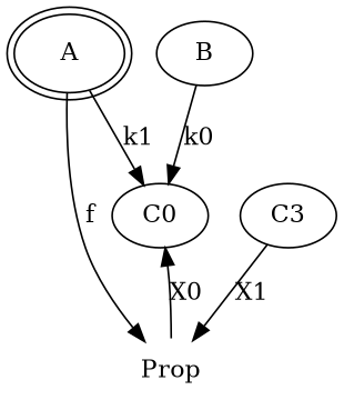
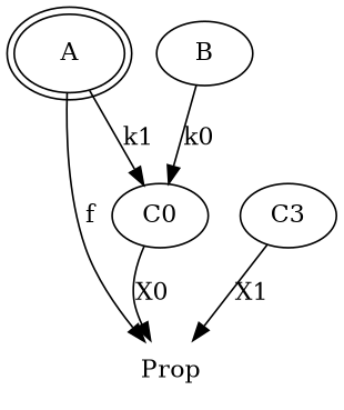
  digraph {
    node [peripheries=1]
    n1 [label=A peripheries=2]
    n2 [label=C0]
    Prop [peripheries=0]
    n4 [label=B]
    n5 [label=C3]
    n1 -> n2 [label=k1]
    n1 -> Prop [label=f]
-   Prop -> n2 [label=X0]
+   n2 -> Prop [label=X0]
    n4 -> n2 [label=k0]
    n5 -> Prop [label=X1]
  }
